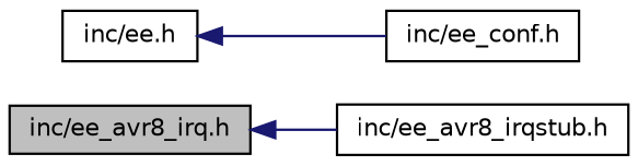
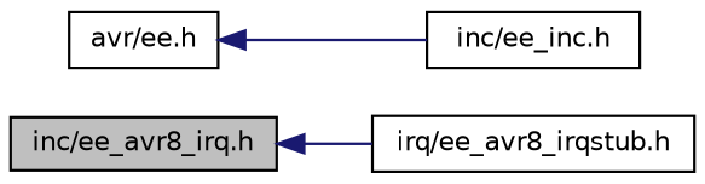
  digraph {
    rankdir=LR
    node [color=black fillcolor=white fontname=Helvetica fontsize=10 shape=record style=filled]
    edge [color=midnightblue dir=back fontname=Helvetica fontsize=10 labelfontname=Helvetica labelfontsize=10 style=solid]
    n1 [fillcolor=grey75 fontcolor=black height=0.2 label="inc/ee_avr8_irq.h" width=0.4]
-   n2 [height=0.2 label="inc/ee_avr8_irqstub.h" width=0.4]
-   n3 [height=0.2 label="inc/ee.h" width=0.4]
-   n4 [height=0.2 label="inc/ee_conf.h" width=0.4]
+   n2 [height=0.2 label="irq/ee_avr8_irqstub.h" width=0.4]
+   n3 [height=0.2 label="avr/ee.h" width=0.4]
+   n4 [height=0.2 label="inc/ee_inc.h" width=0.4]
    n1 -> n2
    n3 -> n4
  }
